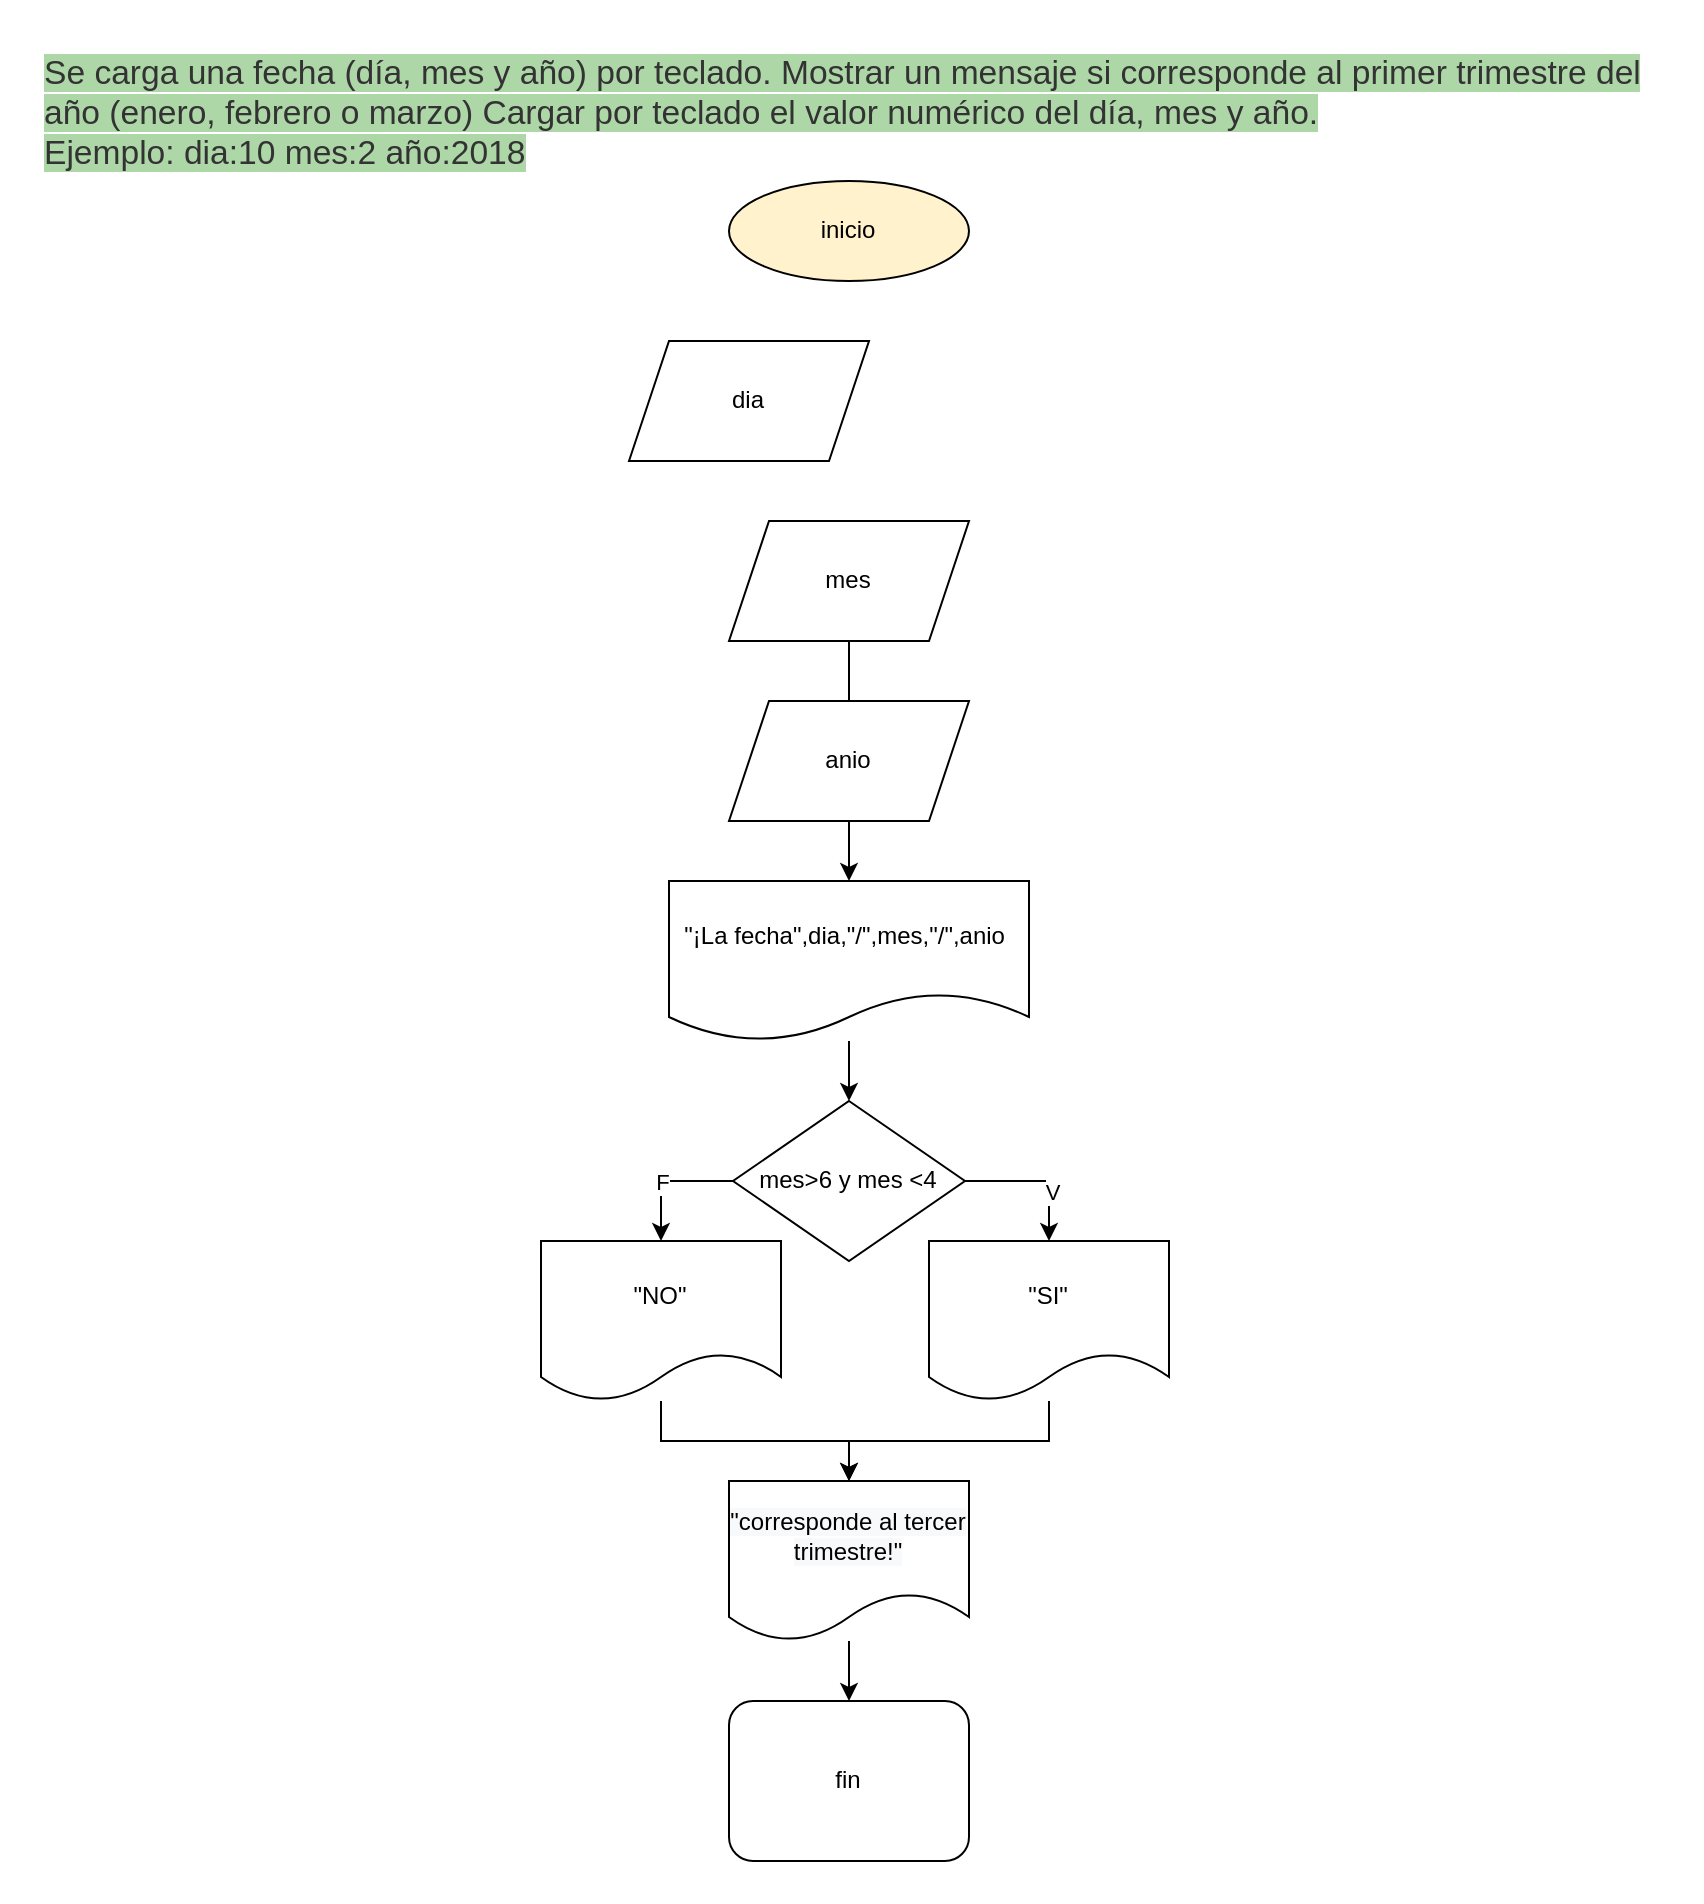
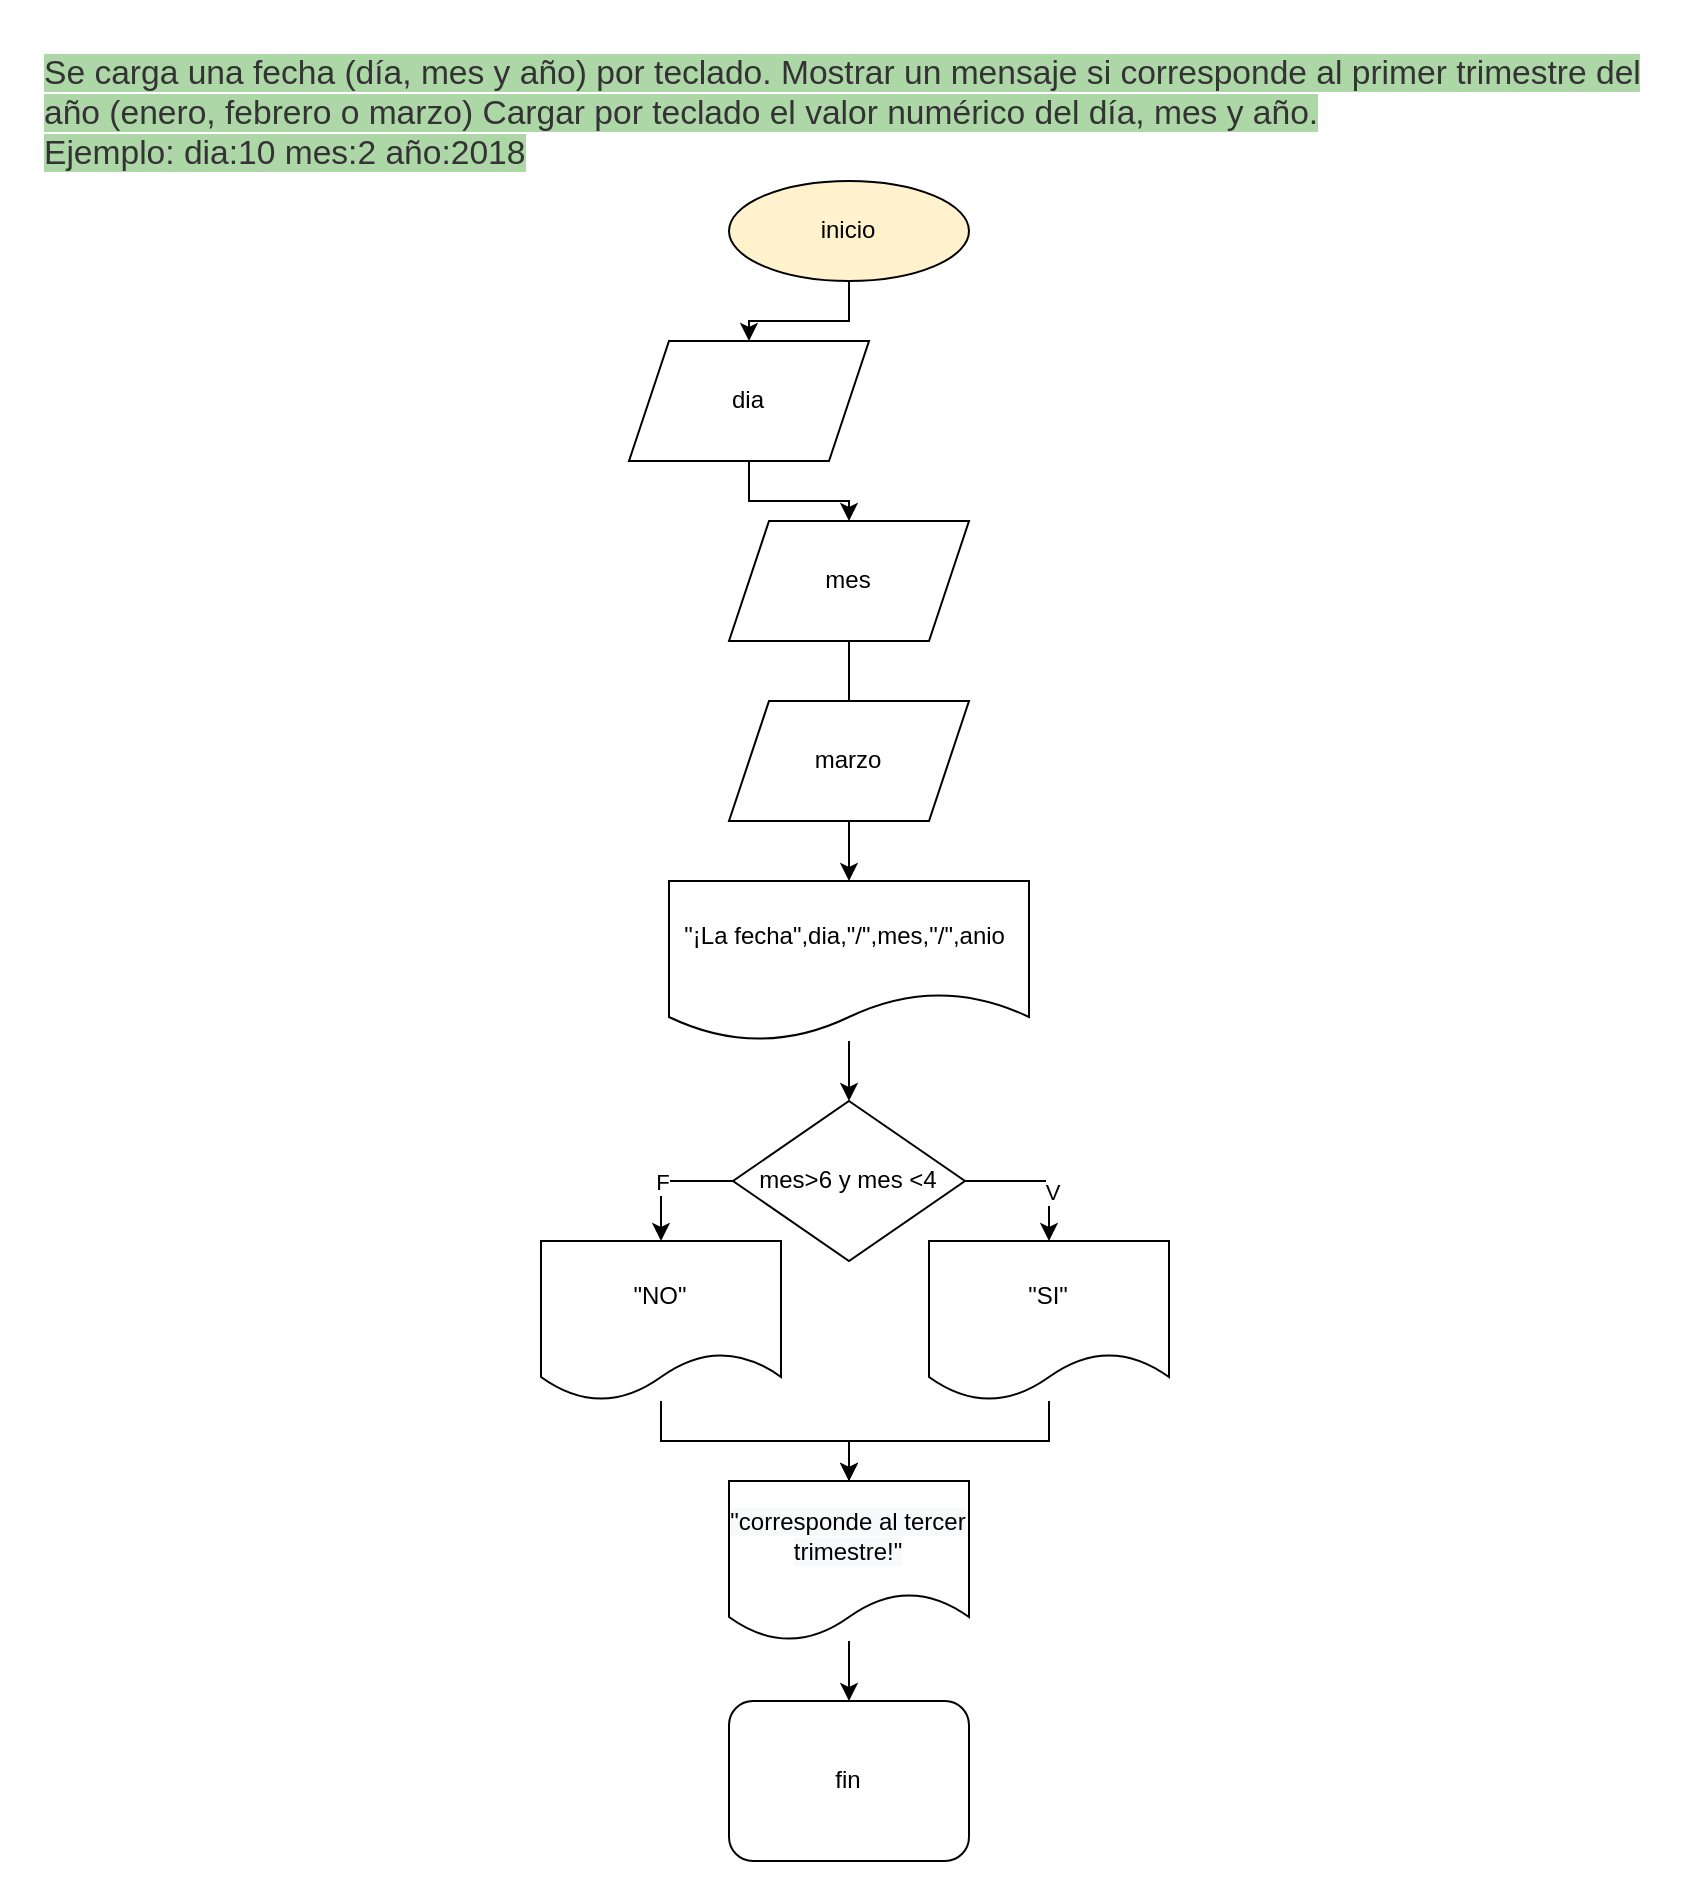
  <mxCell id="0" />
  <mxCell id="1" parent="0" />
  <mxCell id="2" value="&lt;span style=&quot;color: rgb(51, 51, 51); font-family: sans-serif, arial; font-size: 16.8px; font-style: normal; font-variant-ligatures: normal; font-variant-caps: normal; font-weight: 400; letter-spacing: normal; orphans: 2; text-align: start; text-indent: 0px; text-transform: none; widows: 2; word-spacing: 0px; -webkit-text-stroke-width: 0px; background-color: rgb(174, 215, 168); text-decoration-thickness: initial; text-decoration-style: initial; text-decoration-color: initial; float: none; display: inline !important;&quot;&gt;Se carga una fecha (día, mes y año) por teclado. Mostrar un mensaje si corresponde al primer trimestre del año (enero, febrero o marzo) Cargar por teclado el valor numérico del día, mes y año.&lt;/span&gt;&lt;br style=&quot;box-sizing: border-box; color: rgb(51, 51, 51); font-family: sans-serif, arial; font-size: 16.8px; font-style: normal; font-variant-ligatures: normal; font-variant-caps: normal; font-weight: 400; letter-spacing: normal; orphans: 2; text-align: start; text-indent: 0px; text-transform: none; widows: 2; word-spacing: 0px; -webkit-text-stroke-width: 0px; background-color: rgb(174, 215, 168); text-decoration-thickness: initial; text-decoration-style: initial; text-decoration-color: initial;&quot;&gt;&lt;span style=&quot;color: rgb(51, 51, 51); font-family: sans-serif, arial; font-size: 16.8px; font-style: normal; font-variant-ligatures: normal; font-variant-caps: normal; font-weight: 400; letter-spacing: normal; orphans: 2; text-align: start; text-indent: 0px; text-transform: none; widows: 2; word-spacing: 0px; -webkit-text-stroke-width: 0px; background-color: rgb(174, 215, 168); text-decoration-thickness: initial; text-decoration-style: initial; text-decoration-color: initial; float: none; display: inline !important;&quot;&gt;Ejemplo: dia:10 mes:2 año:2018&lt;/span&gt;" style="text;whiteSpace=wrap;html=1;" vertex="1" parent="1"><mxGeometry x="20" y="20" width="810" height="80" as="geometry" /></mxCell>
+ <mxCell id="3" style="edgeStyle=orthogonalEdgeStyle;rounded=0;orthogonalLoop=1;jettySize=auto;html=1;exitX=0.5;exitY=1;exitDx=0;exitDy=0;entryX=0.5;entryY=0;entryDx=0;entryDy=0;" edge="1" parent="1" source="4" target="6"><mxGeometry relative="1" as="geometry" /></mxCell>
  <mxCell id="4" value="inicio" style="ellipse;whiteSpace=wrap;html=1;fillColor=#fff2cc;" vertex="1" parent="1"><mxGeometry x="364" y="90" width="120" height="50" as="geometry" /></mxCell>
+ <mxCell id="5" value="" style="edgeStyle=orthogonalEdgeStyle;rounded=0;orthogonalLoop=1;jettySize=auto;html=1;" edge="1" parent="1" source="6" target="10"><mxGeometry relative="1" as="geometry" /></mxCell>
  <mxCell id="6" value="dia" style="shape=parallelogram;perimeter=parallelogramPerimeter;whiteSpace=wrap;html=1;fixedSize=1;" vertex="1" parent="1"><mxGeometry x="314" y="170" width="120" height="60" as="geometry" /></mxCell>
  <mxCell id="7" style="edgeStyle=orthogonalEdgeStyle;rounded=0;orthogonalLoop=1;jettySize=auto;html=1;exitX=0.5;exitY=1;exitDx=0;exitDy=0;entryX=0.5;entryY=0;entryDx=0;entryDy=0;" edge="1" parent="1" source="8" target="21"><mxGeometry relative="1" as="geometry" /></mxCell>
- <mxCell id="8" value="anio" style="shape=parallelogram;perimeter=parallelogramPerimeter;whiteSpace=wrap;html=1;fixedSize=1;" vertex="1" parent="1"><mxGeometry x="364" y="350" width="120" height="60" as="geometry" /></mxCell>
+ <mxCell id="8" value="marzo" style="shape=parallelogram;perimeter=parallelogramPerimeter;whiteSpace=wrap;html=1;fixedSize=1;" vertex="1" parent="1"><mxGeometry x="364" y="350" width="120" height="60" as="geometry" /></mxCell>
  <mxCell id="9" value="" style="edgeStyle=orthogonalEdgeStyle;rounded=0;orthogonalLoop=1;jettySize=auto;html=1;endArrow=none;" edge="1" parent="1" source="10" target="8"><mxGeometry relative="1" as="geometry" /></mxCell>
  <mxCell id="10" value="mes" style="shape=parallelogram;perimeter=parallelogramPerimeter;whiteSpace=wrap;html=1;fixedSize=1;" vertex="1" parent="1"><mxGeometry x="364" y="260" width="120" height="60" as="geometry" /></mxCell>
  <mxCell id="11" style="edgeStyle=orthogonalEdgeStyle;rounded=0;orthogonalLoop=1;jettySize=auto;html=1;exitX=0;exitY=0.5;exitDx=0;exitDy=0;entryX=0.5;entryY=0;entryDx=0;entryDy=0;" edge="1" parent="1" source="15" target="17"><mxGeometry relative="1" as="geometry" /></mxCell>
  <mxCell id="12" value="F" style="edgeLabel;html=1;align=center;verticalAlign=middle;resizable=0;points=[];" vertex="1" connectable="0" parent="11"><mxGeometry x="0.478" relative="1" as="geometry"><mxPoint y="-13" as="offset" /></mxGeometry></mxCell>
  <mxCell id="13" style="edgeStyle=orthogonalEdgeStyle;rounded=0;orthogonalLoop=1;jettySize=auto;html=1;exitX=1;exitY=0.5;exitDx=0;exitDy=0;entryX=0.5;entryY=0;entryDx=0;entryDy=0;" edge="1" parent="1" source="15" target="19"><mxGeometry relative="1" as="geometry"><mxPoint x="570" y="610" as="targetPoint" /></mxGeometry></mxCell>
  <mxCell id="14" value="V" style="edgeLabel;html=1;align=center;verticalAlign=middle;resizable=0;points=[];" vertex="1" connectable="0" parent="13"><mxGeometry x="0.333" y="1" relative="1" as="geometry"><mxPoint y="-1" as="offset" /></mxGeometry></mxCell>
  <mxCell id="15" value="mes&amp;gt;6 y mes &amp;lt;4" style="rhombus;whiteSpace=wrap;html=1;" vertex="1" parent="1"><mxGeometry x="366" y="550" width="116" height="80" as="geometry" /></mxCell>
  <mxCell id="16" style="edgeStyle=orthogonalEdgeStyle;rounded=0;orthogonalLoop=1;jettySize=auto;html=1;entryX=0.5;entryY=0;entryDx=0;entryDy=0;" edge="1" parent="1" source="17" target="23"><mxGeometry relative="1" as="geometry" /></mxCell>
  <mxCell id="17" value="&quot;NO&quot;" style="shape=document;whiteSpace=wrap;html=1;boundedLbl=1;" vertex="1" parent="1"><mxGeometry x="270" y="620" width="120" height="80" as="geometry" /></mxCell>
  <mxCell id="18" style="edgeStyle=orthogonalEdgeStyle;rounded=0;orthogonalLoop=1;jettySize=auto;html=1;entryX=0.5;entryY=0;entryDx=0;entryDy=0;" edge="1" parent="1" source="19" target="23"><mxGeometry relative="1" as="geometry" /></mxCell>
  <mxCell id="19" value="&quot;SI&quot;" style="shape=document;whiteSpace=wrap;html=1;boundedLbl=1;" vertex="1" parent="1"><mxGeometry x="464" y="620" width="120" height="80" as="geometry" /></mxCell>
  <mxCell id="20" value="" style="edgeStyle=orthogonalEdgeStyle;rounded=0;orthogonalLoop=1;jettySize=auto;html=1;" edge="1" parent="1" source="21" target="15"><mxGeometry relative="1" as="geometry" /></mxCell>
  <mxCell id="21" value="&quot;¡La fecha&quot;,dia,&quot;/&quot;,mes,&quot;/&quot;,anio&amp;nbsp;" style="shape=document;whiteSpace=wrap;html=1;boundedLbl=1;" vertex="1" parent="1"><mxGeometry x="334" y="440" width="180" height="80" as="geometry" /></mxCell>
  <mxCell id="22" value="" style="edgeStyle=orthogonalEdgeStyle;rounded=0;orthogonalLoop=1;jettySize=auto;html=1;" edge="1" parent="1" source="23" target="24"><mxGeometry relative="1" as="geometry" /></mxCell>
  <mxCell id="23" value="&lt;span style=&quot;color: rgb(0, 0, 0); font-family: Helvetica; font-size: 12px; font-style: normal; font-variant-ligatures: normal; font-variant-caps: normal; font-weight: 400; letter-spacing: normal; orphans: 2; text-align: center; text-indent: 0px; text-transform: none; widows: 2; word-spacing: 0px; -webkit-text-stroke-width: 0px; background-color: rgb(248, 249, 250); text-decoration-thickness: initial; text-decoration-style: initial; text-decoration-color: initial; float: none; display: inline !important;&quot;&gt;&quot;corresponde al tercer trimestre!&quot;&lt;/span&gt;" style="shape=document;whiteSpace=wrap;html=1;boundedLbl=1;" vertex="1" parent="1"><mxGeometry x="364" y="740" width="120" height="80" as="geometry" /></mxCell>
  <mxCell id="24" value="fin" style="whiteSpace=wrap;html=1;rounded=1;" vertex="1" parent="1"><mxGeometry x="364" y="850" width="120" height="80" as="geometry" /></mxCell>
